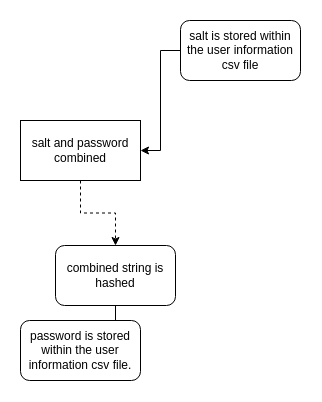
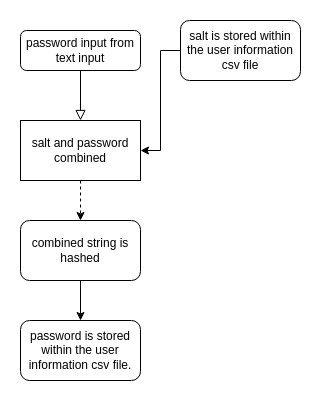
  <mxCell id="0" />
  <mxCell id="1" parent="0" />
+ <mxCell id="2" value="" style="rounded=0;html=1;jettySize=auto;orthogonalLoop=1;fontSize=11;endArrow=block;endFill=0;endSize=8;strokeWidth=1;shadow=0;labelBackgroundColor=none;edgeStyle=orthogonalEdgeStyle;entryX=0.5;entryY=0;entryDx=0;entryDy=0;" parent="1" source="3" target="5" edge="1"><mxGeometry relative="1" as="geometry"><mxPoint x="100" y="100" as="targetPoint" /></mxGeometry></mxCell>
+ <mxCell id="3" value="password input from text input" style="rounded=1;whiteSpace=wrap;html=1;fontSize=12;glass=0;strokeWidth=1;shadow=0;" parent="1" vertex="1"><mxGeometry x="20" y="30" width="120" height="40" as="geometry" /></mxCell>
  <mxCell id="4" style="edgeStyle=orthogonalEdgeStyle;rounded=0;orthogonalLoop=1;jettySize=auto;html=1;exitX=0.5;exitY=1;exitDx=0;exitDy=0;dashed=1;" edge="1" parent="1" source="5" target="9"><mxGeometry relative="1" as="geometry" /></mxCell>
  <mxCell id="5" value="salt and password combined" style="whiteSpace=wrap;html=1;rounded=0;" vertex="1" parent="1"><mxGeometry x="20" y="120" width="120" height="60" as="geometry" /></mxCell>
  <mxCell id="6" style="edgeStyle=orthogonalEdgeStyle;rounded=0;orthogonalLoop=1;jettySize=auto;html=1;entryX=1;entryY=0.5;entryDx=0;entryDy=0;" edge="1" parent="1" source="7" target="5"><mxGeometry relative="1" as="geometry" /></mxCell>
  <mxCell id="7" value="salt is stored within the user information csv file" style="rounded=1;whiteSpace=wrap;html=1;" vertex="1" parent="1"><mxGeometry x="180" y="20" width="120" height="60" as="geometry" /></mxCell>
  <mxCell id="8" style="edgeStyle=orthogonalEdgeStyle;rounded=0;orthogonalLoop=1;jettySize=auto;html=1;" edge="1" parent="1" source="9" target="10"><mxGeometry relative="1" as="geometry" /></mxCell>
- <mxCell id="9" value="combined string is hashed" style="rounded=1;whiteSpace=wrap;html=1;" vertex="1" parent="1"><mxGeometry x="55" y="245" width="120" height="60" as="geometry" /></mxCell>
+ <mxCell id="9" value="combined string is hashed" style="rounded=1;whiteSpace=wrap;html=1;" vertex="1" parent="1"><mxGeometry x="20" y="220" width="120" height="60" as="geometry" /></mxCell>
  <mxCell id="10" value="password is stored within the user information csv file." style="rounded=1;whiteSpace=wrap;html=1;" vertex="1" parent="1"><mxGeometry x="20" y="320" width="120" height="60" as="geometry" /></mxCell>
